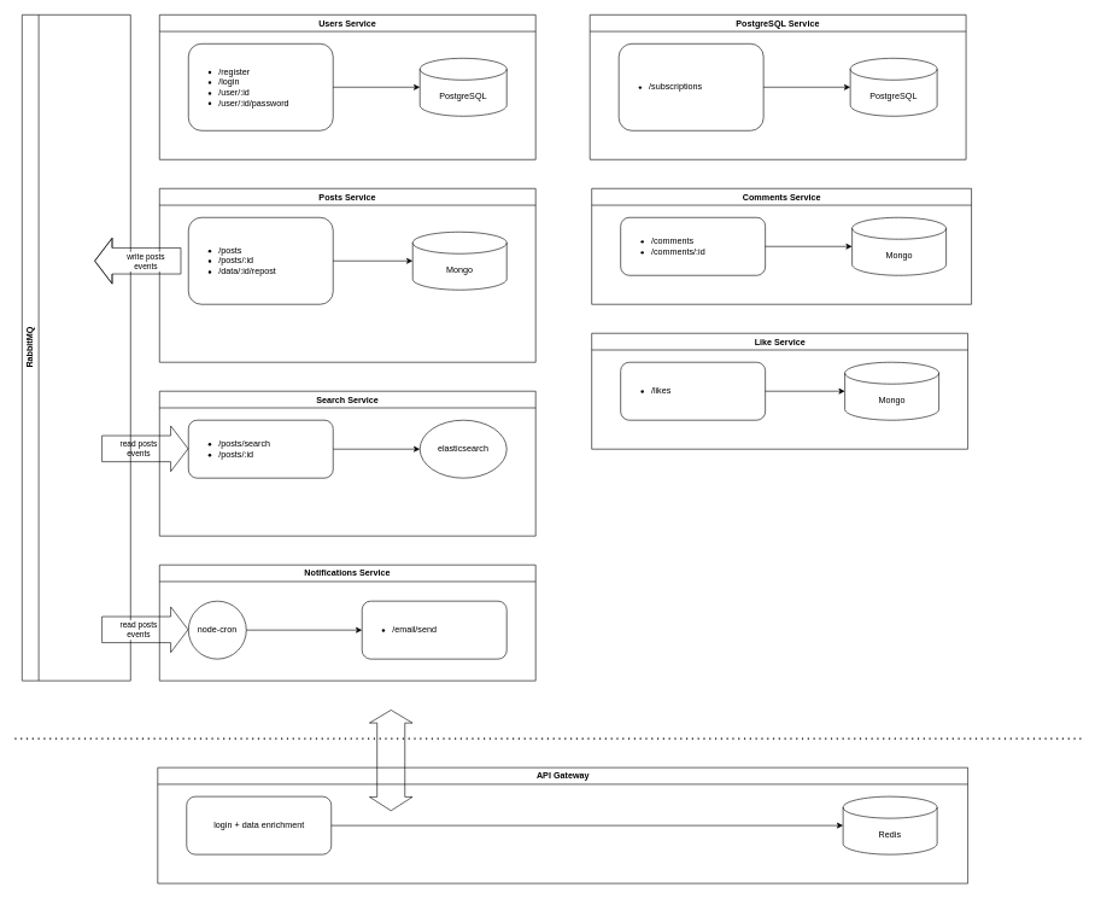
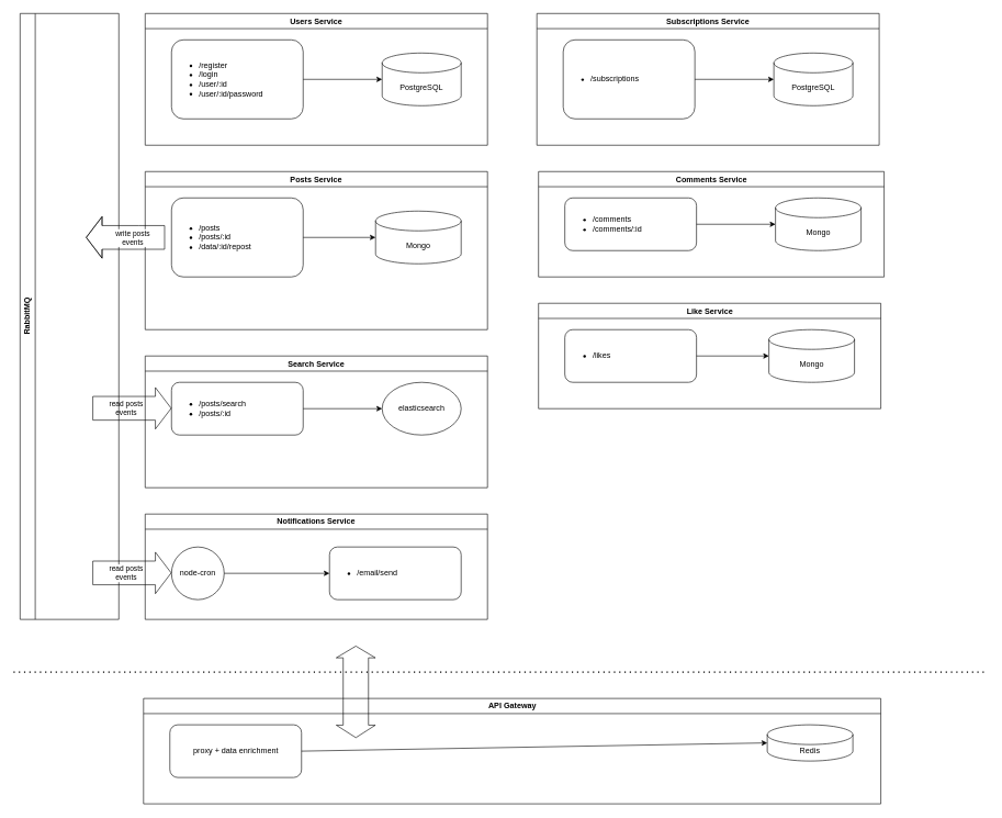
  <mxCell id="0" />
  <mxCell id="1" parent="0" />
  <mxCell id="2" value="Users Service" style="swimlane;whiteSpace=wrap;html=1;" parent="1" vertex="1"><mxGeometry x="220" y="20" width="520" height="200" as="geometry" /></mxCell>
  <mxCell id="3" value="PostgreSQL" style="shape=cylinder3;whiteSpace=wrap;html=1;boundedLbl=1;backgroundOutline=1;size=15;" parent="2" vertex="1"><mxGeometry x="360" y="60" width="120" height="80" as="geometry" /></mxCell>
  <mxCell id="4" value="&lt;ul&gt;&lt;li&gt;/register&lt;/li&gt;&lt;li&gt;/login&lt;/li&gt;&lt;li&gt;/user/:id&lt;br&gt;&lt;/li&gt;&lt;li&gt;/user/:id/password&lt;br&gt;&lt;/li&gt;&lt;/ul&gt;" style="rounded=1;whiteSpace=wrap;html=1;align=left;" parent="2" vertex="1"><mxGeometry x="40" y="40" width="200" height="120" as="geometry" /></mxCell>
  <mxCell id="5" value="" style="endArrow=classic;html=1;rounded=0;exitX=1;exitY=0.5;exitDx=0;exitDy=0;entryX=0;entryY=0.5;entryDx=0;entryDy=0;entryPerimeter=0;" parent="2" source="4" target="3" edge="1"><mxGeometry width="50" height="50" relative="1" as="geometry"><mxPoint x="200" y="320" as="sourcePoint" /><mxPoint x="250" y="270" as="targetPoint" /></mxGeometry></mxCell>
  <mxCell id="6" value="Posts Service" style="swimlane;whiteSpace=wrap;html=1;" parent="1" vertex="1"><mxGeometry x="220" y="260" width="520" height="240" as="geometry" /></mxCell>
  <mxCell id="7" value="&lt;ul&gt;&lt;li&gt;/posts&lt;br&gt;&lt;/li&gt;&lt;li&gt;/posts/:id&lt;br&gt;&lt;/li&gt;&lt;li&gt;/data/:id/repost&lt;/li&gt;&lt;/ul&gt;" style="rounded=1;whiteSpace=wrap;html=1;align=left;" parent="6" vertex="1"><mxGeometry x="40" y="40" width="200" height="120" as="geometry" /></mxCell>
  <mxCell id="8" value="Mongo" style="shape=cylinder3;whiteSpace=wrap;html=1;boundedLbl=1;backgroundOutline=1;size=15;" parent="6" vertex="1"><mxGeometry x="350" y="60" width="130" height="80" as="geometry" /></mxCell>
  <mxCell id="9" value="" style="endArrow=classic;html=1;rounded=0;exitX=1;exitY=0.5;exitDx=0;exitDy=0;entryX=0;entryY=0.5;entryDx=0;entryDy=0;entryPerimeter=0;" parent="6" source="7" target="8" edge="1"><mxGeometry width="50" height="50" relative="1" as="geometry"><mxPoint x="80" y="330" as="sourcePoint" /><mxPoint x="130" y="280" as="targetPoint" /></mxGeometry></mxCell>
- <mxCell id="10" value="PostgreSQL Service" style="swimlane;whiteSpace=wrap;html=1;" parent="1" vertex="1"><mxGeometry x="815" y="20" width="520" height="200" as="geometry" /></mxCell>
+ <mxCell id="10" value="Subscriptions Service" style="swimlane;whiteSpace=wrap;html=1;" parent="1" vertex="1"><mxGeometry x="815" y="20" width="520" height="200" as="geometry" /></mxCell>
  <mxCell id="11" value="PostgreSQL" style="shape=cylinder3;whiteSpace=wrap;html=1;boundedLbl=1;backgroundOutline=1;size=15;" parent="10" vertex="1"><mxGeometry x="360" y="60" width="120" height="80" as="geometry" /></mxCell>
  <mxCell id="12" value="&lt;ul&gt;&lt;li&gt;/subscriptions&lt;/li&gt;&lt;/ul&gt;" style="rounded=1;whiteSpace=wrap;html=1;align=left;" parent="10" vertex="1"><mxGeometry x="40" y="40" width="200" height="120" as="geometry" /></mxCell>
  <mxCell id="13" value="" style="endArrow=classic;html=1;rounded=0;exitX=1;exitY=0.5;exitDx=0;exitDy=0;entryX=0;entryY=0.5;entryDx=0;entryDy=0;entryPerimeter=0;" parent="10" source="12" target="11" edge="1"><mxGeometry width="50" height="50" relative="1" as="geometry"><mxPoint x="200" y="320" as="sourcePoint" /><mxPoint x="250" y="270" as="targetPoint" /></mxGeometry></mxCell>
  <mxCell id="14" value="Like Service" style="swimlane;whiteSpace=wrap;html=1;" parent="1" vertex="1"><mxGeometry x="817.5" y="460" width="520" height="160" as="geometry" /></mxCell>
  <mxCell id="15" value="Mongo" style="shape=cylinder3;whiteSpace=wrap;html=1;boundedLbl=1;backgroundOutline=1;size=15;" parent="14" vertex="1"><mxGeometry x="350" y="40" width="130" height="80" as="geometry" /></mxCell>
  <mxCell id="16" value="&lt;ul&gt;&lt;li&gt;/likes&lt;/li&gt;&lt;/ul&gt;" style="rounded=1;whiteSpace=wrap;html=1;align=left;" parent="14" vertex="1"><mxGeometry x="40" y="40" width="200" height="80" as="geometry" /></mxCell>
  <mxCell id="17" value="" style="endArrow=classic;html=1;rounded=0;exitX=1;exitY=0.5;exitDx=0;exitDy=0;entryX=0;entryY=0.5;entryDx=0;entryDy=0;entryPerimeter=0;" parent="14" source="16" target="15" edge="1"><mxGeometry width="50" height="50" relative="1" as="geometry"><mxPoint x="200" y="320" as="sourcePoint" /><mxPoint x="250" y="270" as="targetPoint" /></mxGeometry></mxCell>
  <mxCell id="18" style="edgeStyle=orthogonalEdgeStyle;rounded=0;orthogonalLoop=1;jettySize=auto;html=1;exitX=0.5;exitY=1;exitDx=0;exitDy=0;" parent="14" source="16" target="16" edge="1"><mxGeometry relative="1" as="geometry" /></mxCell>
  <mxCell id="19" value="Comments Service" style="swimlane;whiteSpace=wrap;html=1;" parent="1" vertex="1"><mxGeometry x="817.5" y="260" width="525" height="160" as="geometry" /></mxCell>
  <mxCell id="20" value="Mongo" style="shape=cylinder3;whiteSpace=wrap;html=1;boundedLbl=1;backgroundOutline=1;size=15;" parent="19" vertex="1"><mxGeometry x="360" y="40" width="130" height="80" as="geometry" /></mxCell>
  <mxCell id="21" value="&lt;ul&gt;&lt;li&gt;/comments&lt;/li&gt;&lt;li&gt;/comments/:id&lt;/li&gt;&lt;/ul&gt;" style="rounded=1;whiteSpace=wrap;html=1;align=left;" parent="19" vertex="1"><mxGeometry x="40" y="40" width="200" height="80" as="geometry" /></mxCell>
  <mxCell id="22" value="" style="endArrow=classic;html=1;rounded=0;exitX=1;exitY=0.5;exitDx=0;exitDy=0;entryX=0;entryY=0.5;entryDx=0;entryDy=0;entryPerimeter=0;" parent="19" source="21" target="20" edge="1"><mxGeometry width="50" height="50" relative="1" as="geometry"><mxPoint x="200" y="320" as="sourcePoint" /><mxPoint x="250" y="270" as="targetPoint" /></mxGeometry></mxCell>
  <mxCell id="23" style="edgeStyle=orthogonalEdgeStyle;rounded=0;orthogonalLoop=1;jettySize=auto;html=1;exitX=0.5;exitY=1;exitDx=0;exitDy=0;" parent="19" source="21" target="21" edge="1"><mxGeometry relative="1" as="geometry" /></mxCell>
  <mxCell id="24" value="Notifications Service" style="swimlane;whiteSpace=wrap;html=1;" parent="1" vertex="1"><mxGeometry x="220" y="780" width="520" height="160" as="geometry" /></mxCell>
  <mxCell id="25" value="&lt;ul&gt;&lt;li&gt;/email/send&lt;/li&gt;&lt;/ul&gt;" style="rounded=1;whiteSpace=wrap;html=1;align=left;" parent="24" vertex="1"><mxGeometry x="280" y="50" width="200" height="80" as="geometry" /></mxCell>
  <mxCell id="26" style="edgeStyle=orthogonalEdgeStyle;rounded=0;orthogonalLoop=1;jettySize=auto;html=1;exitX=0.5;exitY=1;exitDx=0;exitDy=0;" parent="24" source="25" target="25" edge="1"><mxGeometry relative="1" as="geometry" /></mxCell>
  <mxCell id="27" value="node-cron" style="ellipse;whiteSpace=wrap;html=1;aspect=fixed;" parent="24" vertex="1"><mxGeometry x="40" y="50" width="80" height="80" as="geometry" /></mxCell>
  <mxCell id="28" value="" style="endArrow=classic;html=1;rounded=0;exitX=1;exitY=0.5;exitDx=0;exitDy=0;entryX=0;entryY=0.5;entryDx=0;entryDy=0;" parent="24" source="27" target="25" edge="1"><mxGeometry width="50" height="50" relative="1" as="geometry"><mxPoint x="350" y="-40" as="sourcePoint" /><mxPoint x="400" y="-90" as="targetPoint" /></mxGeometry></mxCell>
  <mxCell id="29" value="Search Service" style="swimlane;whiteSpace=wrap;html=1;" parent="1" vertex="1"><mxGeometry x="220" y="540" width="520" height="200" as="geometry" /></mxCell>
  <mxCell id="30" value="&lt;ul&gt;&lt;li&gt;/posts/search&lt;/li&gt;&lt;li&gt;/posts/:id&lt;/li&gt;&lt;/ul&gt;" style="rounded=1;whiteSpace=wrap;html=1;align=left;" parent="29" vertex="1"><mxGeometry x="40" y="40" width="200" height="80" as="geometry" /></mxCell>
  <mxCell id="31" style="edgeStyle=orthogonalEdgeStyle;rounded=0;orthogonalLoop=1;jettySize=auto;html=1;exitX=0.5;exitY=1;exitDx=0;exitDy=0;" parent="29" source="30" target="30" edge="1"><mxGeometry relative="1" as="geometry" /></mxCell>
  <mxCell id="32" value="" style="endArrow=classic;html=1;rounded=0;entryX=0;entryY=0.5;entryDx=0;entryDy=0;exitX=1;exitY=0.5;exitDx=0;exitDy=0;" parent="29" source="30" target="33" edge="1"><mxGeometry width="50" height="50" relative="1" as="geometry"><mxPoint x="140" y="120" as="sourcePoint" /><mxPoint x="320" y="80" as="targetPoint" /></mxGeometry></mxCell>
  <mxCell id="33" value="elasticsearch" style="ellipse;whiteSpace=wrap;html=1;" parent="29" vertex="1"><mxGeometry x="360" y="40" width="120" height="80" as="geometry" /></mxCell>
  <mxCell id="34" value="" style="shape=flexArrow;endArrow=classic;html=1;rounded=0;endWidth=26;endSize=7.67;width=36;" parent="29" edge="1"><mxGeometry width="50" height="50" relative="1" as="geometry"><mxPoint x="-80" y="79.41" as="sourcePoint" /><mxPoint x="40" y="79.41" as="targetPoint" /><Array as="points" /></mxGeometry></mxCell>
  <mxCell id="35" value="read posts&lt;div&gt;events&lt;/div&gt;" style="edgeLabel;html=1;align=center;verticalAlign=middle;resizable=0;points=[];" parent="34" vertex="1" connectable="0"><mxGeometry x="0.2" y="-3" relative="1" as="geometry"><mxPoint x="-22" y="-3" as="offset" /></mxGeometry></mxCell>
  <mxCell id="36" value="API Gateway" style="swimlane;whiteSpace=wrap;html=1;" parent="1" vertex="1"><mxGeometry x="217.5" y="1060" width="1120" height="160" as="geometry" /></mxCell>
- <mxCell id="37" value="login +&amp;nbsp;data enrichment" style="rounded=1;whiteSpace=wrap;html=1;align=center;" parent="36" vertex="1"><mxGeometry x="40" y="40" width="200" height="80" as="geometry" /></mxCell>
+ <mxCell id="37" value="proxy +&amp;nbsp;data enrichment" style="rounded=1;whiteSpace=wrap;html=1;align=center;" parent="36" vertex="1"><mxGeometry x="40" y="40" width="200" height="80" as="geometry" /></mxCell>
  <mxCell id="38" style="edgeStyle=orthogonalEdgeStyle;rounded=0;orthogonalLoop=1;jettySize=auto;html=1;exitX=0.5;exitY=1;exitDx=0;exitDy=0;" parent="36" source="37" target="37" edge="1"><mxGeometry relative="1" as="geometry" /></mxCell>
- <mxCell id="39" value="Redis" style="shape=cylinder3;whiteSpace=wrap;html=1;boundedLbl=1;backgroundOutline=1;size=15;" parent="36" vertex="1"><mxGeometry x="947.5" y="40" width="130" height="80" as="geometry" /></mxCell>
+ <mxCell id="39" value="Redis" style="shape=cylinder3;whiteSpace=wrap;html=1;boundedLbl=1;backgroundOutline=1;size=15;" parent="36" vertex="1"><mxGeometry x="947.5" y="40" width="130" height="55" as="geometry" /></mxCell>
  <mxCell id="40" value="" style="endArrow=classic;html=1;rounded=0;exitX=1;exitY=0.5;exitDx=0;exitDy=0;entryX=0;entryY=0.5;entryDx=0;entryDy=0;entryPerimeter=0;" edge="1" parent="36" source="37" target="39"><mxGeometry width="50" height="50" relative="1" as="geometry"><mxPoint x="362.5" y="-110" as="sourcePoint" /><mxPoint x="412.5" y="-160" as="targetPoint" /></mxGeometry></mxCell>
  <mxCell id="41" value="RabbitMQ" style="swimlane;horizontal=0;whiteSpace=wrap;html=1;" parent="1" vertex="1"><mxGeometry x="30" y="20" width="150" height="920" as="geometry" /></mxCell>
  <mxCell id="42" value="" style="shape=flexArrow;endArrow=classic;html=1;rounded=0;endWidth=26;endSize=7.67;width=36;" parent="41" edge="1"><mxGeometry width="50" height="50" relative="1" as="geometry"><mxPoint x="220" y="340.0" as="sourcePoint" /><mxPoint x="100" y="340.0" as="targetPoint" /><Array as="points"><mxPoint x="180" y="340.0" /></Array></mxGeometry></mxCell>
  <mxCell id="43" value="write posts&lt;div&gt;events&lt;/div&gt;" style="edgeLabel;html=1;align=center;verticalAlign=middle;resizable=0;points=[];" parent="42" vertex="1" connectable="0"><mxGeometry x="0.2" y="-3" relative="1" as="geometry"><mxPoint x="22" y="3" as="offset" /></mxGeometry></mxCell>
  <mxCell id="44" value="" style="shape=flexArrow;endArrow=classic;html=1;rounded=0;endWidth=26;endSize=7.67;width=36;" parent="41" edge="1"><mxGeometry width="50" height="50" relative="1" as="geometry"><mxPoint x="110" y="849.41" as="sourcePoint" /><mxPoint x="230" y="849.41" as="targetPoint" /><Array as="points" /></mxGeometry></mxCell>
  <mxCell id="45" value="read posts&lt;div&gt;events&lt;/div&gt;" style="edgeLabel;html=1;align=center;verticalAlign=middle;resizable=0;points=[];" parent="44" vertex="1" connectable="0"><mxGeometry x="0.2" y="-3" relative="1" as="geometry"><mxPoint x="-22" y="-3" as="offset" /></mxGeometry></mxCell>
  <mxCell id="46" value="" style="endArrow=none;dashed=1;html=1;dashPattern=1 3;strokeWidth=2;rounded=0;" edge="1" parent="1"><mxGeometry width="50" height="50" relative="1" as="geometry"><mxPoint y="1020" as="sourcePoint" x="20" /><mxPoint x="1500" y="1020" as="targetPoint" /></mxGeometry></mxCell>
  <mxCell id="47" value="" style="shape=flexArrow;endArrow=classic;startArrow=classic;html=1;rounded=0;width=38.4;endSize=5.6;" edge="1" parent="1"><mxGeometry width="100" height="100" relative="1" as="geometry"><mxPoint x="540" y="1120" as="sourcePoint" /><mxPoint x="540" y="980" as="targetPoint" /><Array as="points" /></mxGeometry></mxCell>
